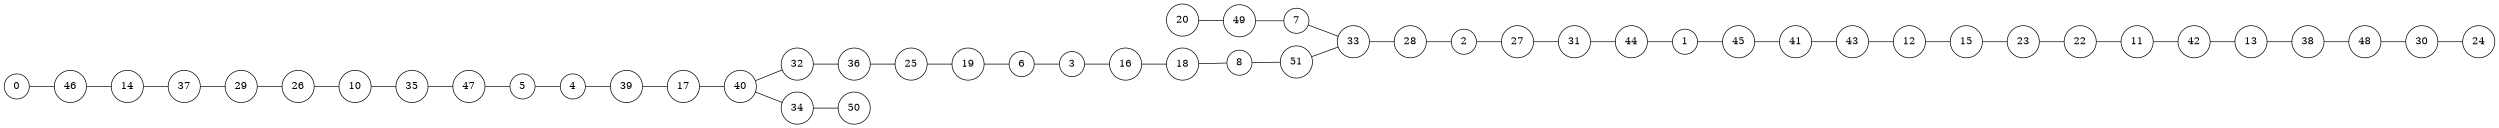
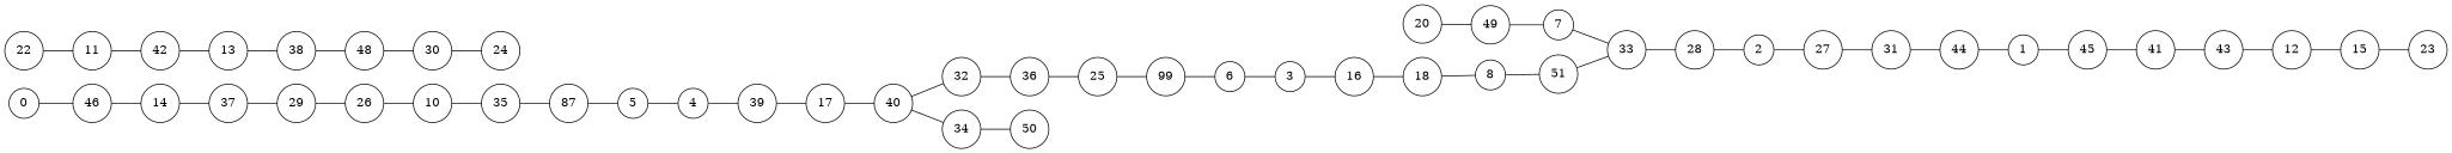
  graph {
    rankdir=LR
    node [fillcolor=white shape=circle]
    1
    45
    41
    2
    27
    31
    3
    16
    18
    4
    39
    17
    5
    6
    7
    33
    28
    8
    51
    n20 [label=0]
    46
    14
    10
    35
-   47
+   47 [label=87]
    11
    42
    13
    12
    15
    23
    38
    48
    37
    29
    22
    40
    32
    34
-   19
+   19 [label=99]
    20
    49
    25
    26
    44
    30
    24
    36
    50
    43
    1 -- 45
    45 -- 41
    41 -- 43
    2 -- 27
    27 -- 31
    31 -- 44
    3 -- 16
    16 -- 18
    18 -- 8
    4 -- 39
    39 -- 17
    17 -- 40
    5 -- 4
    6 -- 3
    7 -- 33
    33 -- 28
    28 -- 2
    8 -- 51
    51 -- 33
    n20 -- 46
    46 -- 14
    14 -- 37
    10 -- 35
    35 -- 47
    47 -- 5
    11 -- 42
    42 -- 13
    13 -- 38
    12 -- 15
    15 -- 23
-   23 -- 22
    38 -- 48
    48 -- 30
    37 -- 29
    29 -- 26
    22 -- 11
    40 -- 32
    40 -- 34
    32 -- 36
    34 -- 50
    19 -- 6
    20 -- 49
    49 -- 7
    25 -- 19
    26 -- 10
    44 -- 1
    30 -- 24
    36 -- 25
    43 -- 12
  }
